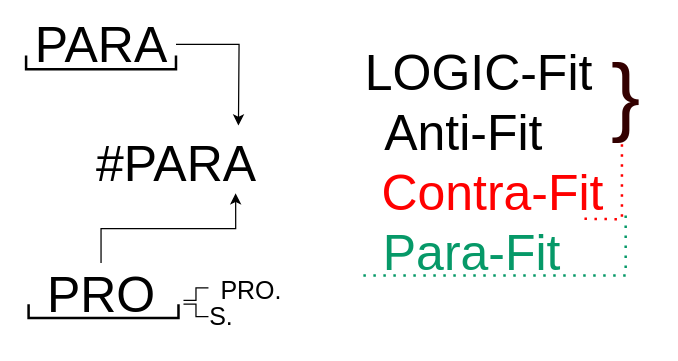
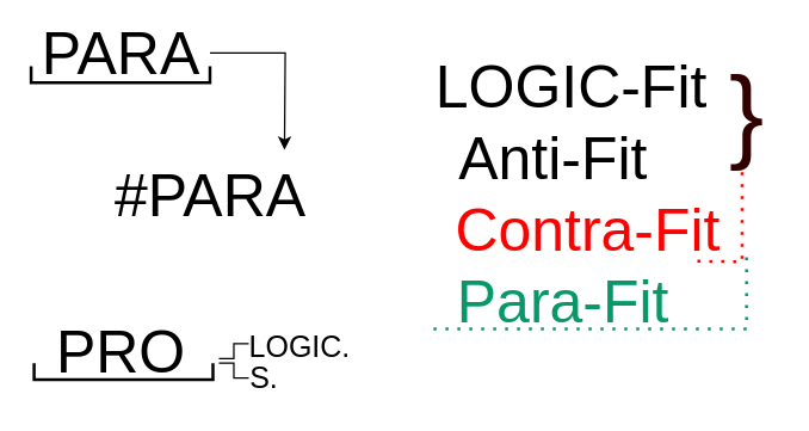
  <mxCell id="0" />
  <mxCell id="1" parent="0" />
  <mxCell id="2" style="edgeStyle=orthogonalEdgeStyle;rounded=0;orthogonalLoop=1;jettySize=auto;html=1;fontSize=40;" edge="1" parent="1" source="3"><mxGeometry relative="1" as="geometry"><mxPoint x="190" y="100" as="targetPoint" /></mxGeometry></mxCell>
  <mxCell id="3" value="&lt;font style=&quot;font-size: 40px&quot;&gt;PARA&lt;/font&gt;" style="text;html=1;align=center;verticalAlign=middle;resizable=0;points=[];autosize=1;strokeColor=none;fillColor=none;" vertex="1" parent="1"><mxGeometry x="20" y="20" width="120" height="30" as="geometry" /></mxCell>
  <mxCell id="4" value="#PARA" style="text;html=1;align=center;verticalAlign=middle;resizable=0;points=[];autosize=1;strokeColor=none;fillColor=none;fontSize=40;" vertex="1" parent="1"><mxGeometry x="55" y="105" width="170" height="50" as="geometry" /></mxCell>
- <mxCell id="5" style="edgeStyle=orthogonalEdgeStyle;rounded=0;orthogonalLoop=1;jettySize=auto;html=1;entryX=0.781;entryY=0.985;entryDx=0;entryDy=0;entryPerimeter=0;fontSize=40;" edge="1" parent="1" source="6" target="4"><mxGeometry relative="1" as="geometry" /></mxCell>
  <mxCell id="6" value="PRO" style="text;html=1;align=center;verticalAlign=middle;resizable=0;points=[];autosize=1;strokeColor=none;fillColor=none;fontSize=40;" vertex="1" parent="1"><mxGeometry x="20" y="210" width="120" height="50" as="geometry" /></mxCell>
  <mxCell id="7" value="" style="shape=partialRectangle;whiteSpace=wrap;html=1;bottom=1;right=1;left=1;top=0;fillColor=none;routingCenterX=-0.5;fontSize=40;strokeWidth=2;" vertex="1" parent="1"><mxGeometry x="20" y="45" width="120" height="10" as="geometry" /></mxCell>
  <mxCell id="8" value="" style="shape=partialRectangle;whiteSpace=wrap;html=1;bottom=1;right=1;left=1;top=0;fillColor=none;routingCenterX=-0.5;fontSize=40;strokeWidth=2;" vertex="1" parent="1"><mxGeometry x="22" y="244" width="120" height="10" as="geometry" /></mxCell>
- <mxCell id="9" value="&lt;font style=&quot;font-size: 20px&quot;&gt;PRO.&lt;/font&gt;" style="text;html=1;align=center;verticalAlign=middle;resizable=0;points=[];autosize=1;strokeColor=none;fillColor=none;fontSize=40;" vertex="1" parent="1"><mxGeometry x="160" y="194" width="80" height="60" as="geometry" /></mxCell>
+ <mxCell id="9" value="&lt;font style=&quot;font-size: 20px&quot;&gt;LOGIC.&lt;/font&gt;" style="text;html=1;align=center;verticalAlign=middle;resizable=0;points=[];autosize=1;strokeColor=none;fillColor=none;fontSize=40;" vertex="1" parent="1"><mxGeometry x="160" y="194" width="80" height="60" as="geometry" /></mxCell>
  <mxCell id="10" value="S." style="text;html=1;align=center;verticalAlign=middle;resizable=0;points=[];autosize=1;strokeColor=none;fillColor=none;fontSize=20;" vertex="1" parent="1"><mxGeometry x="161" y="237" width="30" height="30" as="geometry" /></mxCell>
  <mxCell id="11" value="" style="endArrow=none;html=1;rounded=0;fontSize=20;" edge="1" parent="1"><mxGeometry width="50" height="50" relative="1" as="geometry"><mxPoint x="146" y="240" as="sourcePoint" /><mxPoint x="166" y="230" as="targetPoint" /><Array as="points"><mxPoint x="156" y="240" /><mxPoint x="156" y="230" /></Array></mxGeometry></mxCell>
  <mxCell id="12" value="" style="endArrow=none;html=1;rounded=0;fontSize=20;" edge="1" parent="1"><mxGeometry width="50" height="50" relative="1" as="geometry"><mxPoint x="146" y="243" as="sourcePoint" /><mxPoint x="166" y="253" as="targetPoint" /><Array as="points"><mxPoint x="156" y="243" /><mxPoint x="156" y="253" /></Array></mxGeometry></mxCell>
  <mxCell id="13" value="&lt;font style=&quot;font-size: 40px&quot;&gt;&amp;nbsp; &amp;nbsp; LOGIC-Fit&lt;br&gt;&amp;nbsp; Anti-Fit&lt;br&gt;&amp;nbsp; &amp;nbsp; &amp;nbsp; &lt;font color=&quot;#ff0000&quot; style=&quot;font-size: 40px&quot;&gt;Contra-Fit&lt;/font&gt;&lt;br&gt;&amp;nbsp; &lt;font color=&quot;#069968&quot; style=&quot;font-size: 40px&quot;&gt;&amp;nbsp;Para-Fit&lt;/font&gt;&lt;/font&gt;" style="text;html=1;align=center;verticalAlign=middle;resizable=0;points=[];autosize=1;strokeColor=none;fillColor=none;fontSize=20;" vertex="1" parent="1"><mxGeometry x="230" y="64" width="260" height="130" as="geometry" /></mxCell>
  <mxCell id="14" value="&lt;font color=&quot;#330000&quot; style=&quot;font-size: 70px&quot;&gt;}&lt;/font&gt;" style="text;html=1;align=center;verticalAlign=middle;resizable=0;points=[];autosize=1;strokeColor=none;fillColor=none;fontSize=40;fontColor=#069968;" vertex="1" parent="1"><mxGeometry x="480" y="45" width="40" height="60" as="geometry" /></mxCell>
  <mxCell id="15" value="" style="endArrow=none;dashed=1;html=1;dashPattern=1 3;strokeWidth=2;rounded=0;fontSize=70;fontColor=#330000;exitX=1;exitY=0.813;exitDx=0;exitDy=0;exitPerimeter=0;strokeColor=#FF0000;" edge="1" parent="1"><mxGeometry width="50" height="50" relative="1" as="geometry"><mxPoint x="467" y="174.69" as="sourcePoint" /><mxPoint x="497" y="115" as="targetPoint" /><Array as="points"><mxPoint x="497" y="175" /></Array></mxGeometry></mxCell>
  <mxCell id="16" value="" style="endArrow=none;dashed=1;html=1;dashPattern=1 3;strokeWidth=2;rounded=0;fontSize=70;fontColor=#330000;strokeColor=#069968;" edge="1" parent="1"><mxGeometry width="50" height="50" relative="1" as="geometry"><mxPoint x="290" y="220" as="sourcePoint" /><mxPoint x="500" y="170" as="targetPoint" /><Array as="points"><mxPoint x="500" y="220" /></Array></mxGeometry></mxCell>
